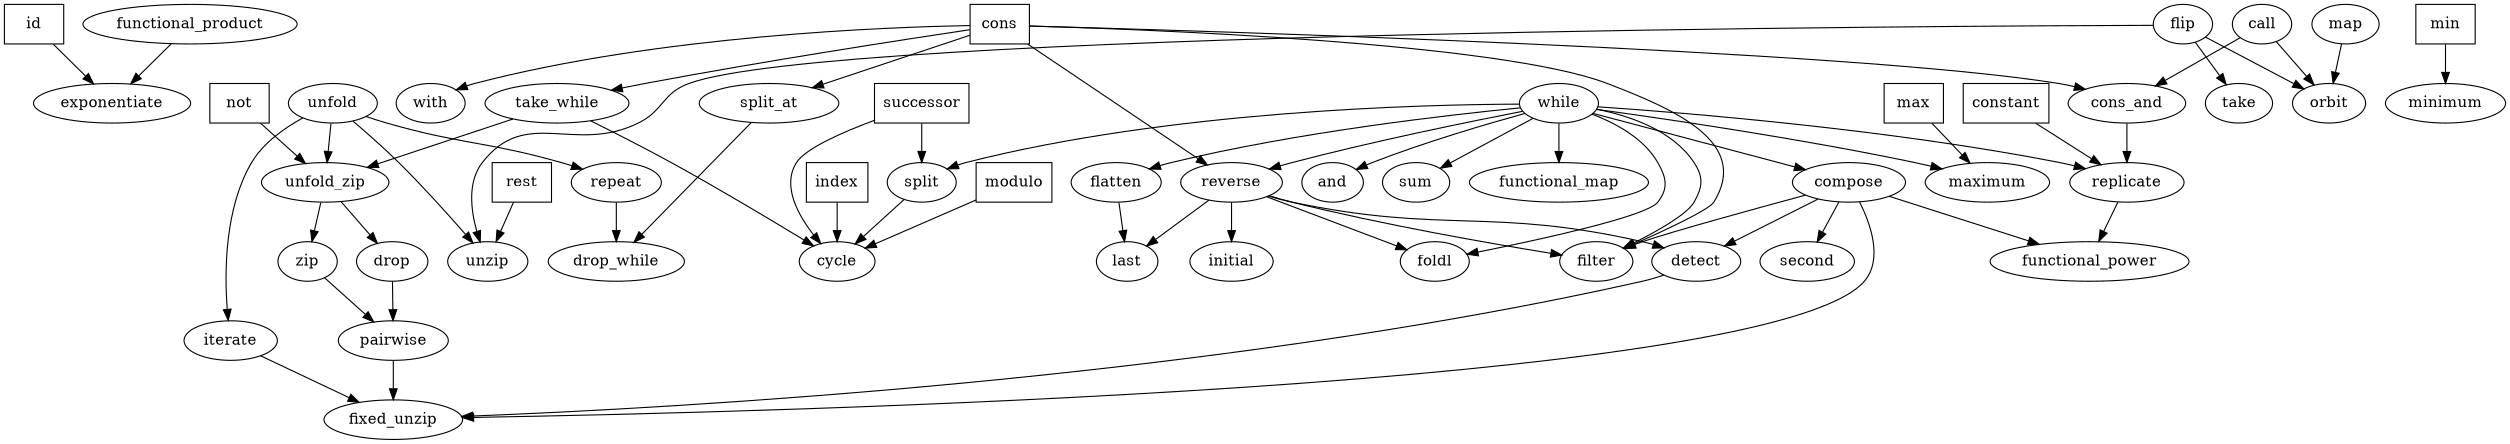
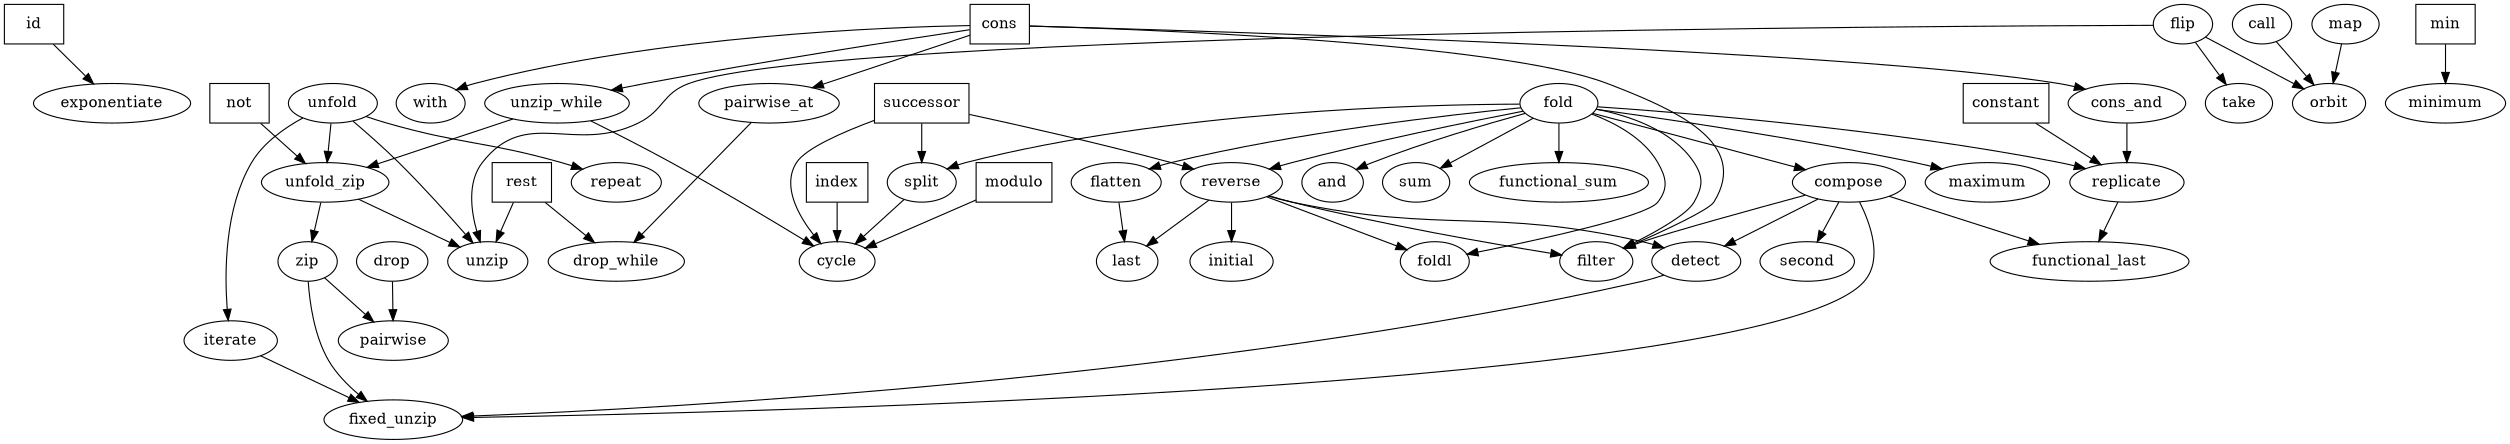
  digraph {
    id [shape=box]
    exponentiate
    rest [shape=box]
    unzip
    drop_while
    successor [shape=box]
    n7 [label=split]
    cycle
    cons [shape=box]
    reverse
-   take_while
+   take_while [label=unzip_while]
    filter
    n13 [label=cons_and]
    n14 [label=with]
-   split_at
+   split_at [label=pairwise_at]
    foldl
    initial
    last
    detect
    n20 [label=unfold_zip]
    replicate
-   max [shape=box]
    maximum
    min [shape=box]
    minimum
    modulo [shape=box]
    index [shape=box]
    not [shape=box]
    zip
    constant [shape=box]
-   functional_power
-   fold [label=while]
+   functional_power [label=functional_last]
+   fold
    flatten
    compose
    and
    sum
-   functional_sum [label=functional_map]
+   functional_sum
    n38 [label=fixed_unzip]
    second
-   functional_product
    unfold
    iterate
    repeat
    pairwise
    call
    orbit
    map
    flip
    take
    drop
    id -> exponentiate
    rest -> unzip
-   repeat -> drop_while
+   rest -> drop_while
    successor -> n7
    successor -> cycle
    n7 -> cycle
-   cons -> reverse
+   successor -> reverse
    cons -> take_while
    cons -> filter
    cons -> n13
    cons -> n14
    cons -> split_at
    reverse -> filter
    reverse -> foldl
    reverse -> initial
    reverse -> last
    reverse -> detect
    take_while -> cycle
    take_while -> n20
    n13 -> replicate
    split_at -> drop_while
    detect -> n38
-   n20 -> drop
+   n20 -> unzip
    n20 -> zip
    replicate -> functional_power
-   max -> maximum
    min -> minimum
    modulo -> cycle
    index -> cycle
    not -> n20
    zip -> pairwise
    constant -> replicate
    fold -> n7
    fold -> reverse
    fold -> filter
    fold -> foldl
    fold -> replicate
    fold -> maximum
    fold -> flatten
    fold -> compose
    fold -> and
    fold -> sum
    fold -> functional_sum
    flatten -> last
    compose -> filter
    compose -> detect
    compose -> functional_power
    compose -> n38
    compose -> second
-   functional_product -> exponentiate
    unfold -> unzip
    unfold -> n20
    unfold -> iterate
    unfold -> repeat
    iterate -> n38
-   pairwise -> n38
-   call -> n13
+   zip -> n38
    call -> orbit
    map -> orbit
    flip -> unzip
    flip -> orbit
    flip -> take
    drop -> pairwise
  }
